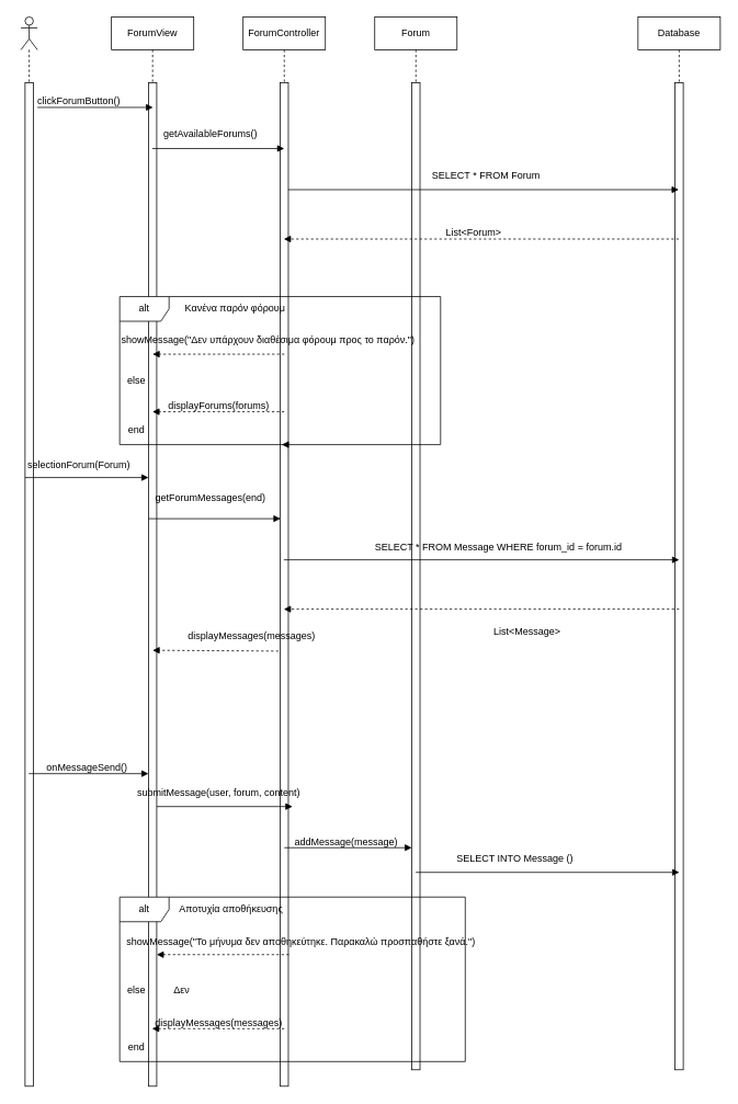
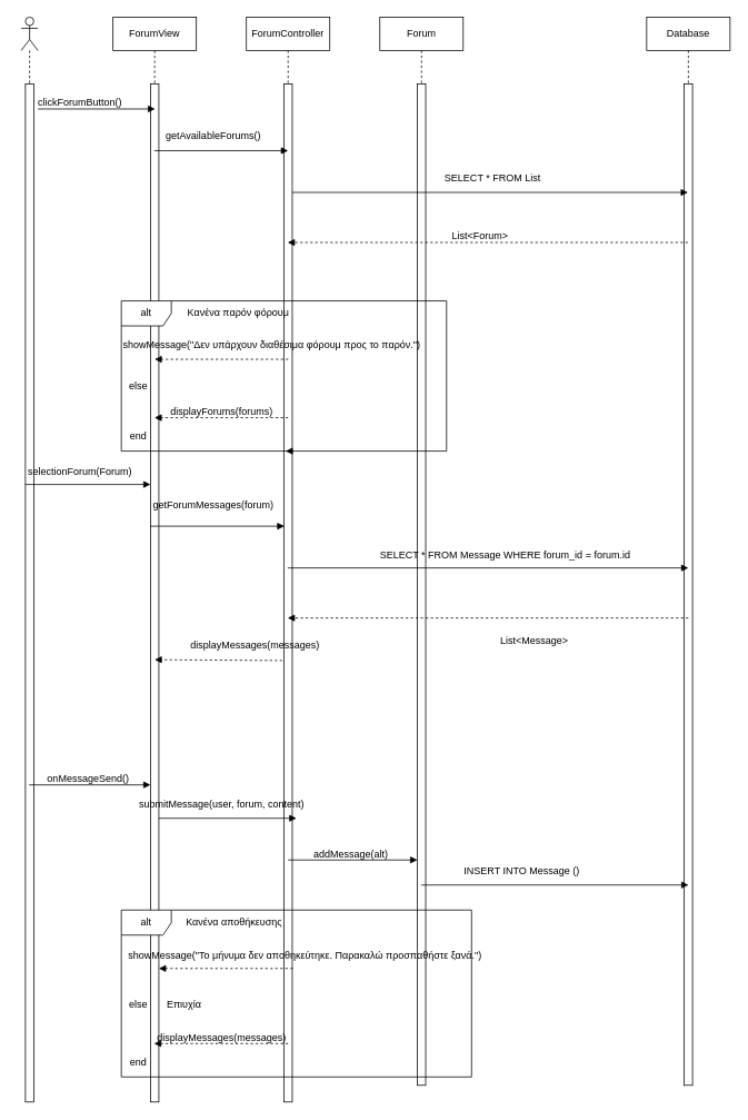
  <mxCell id="0" />
  <mxCell id="1" parent="0" />
  <mxCell id="2" value="" style="shape=umlLifeline;perimeter=lifelinePerimeter;whiteSpace=wrap;html=1;container=1;dropTarget=0;collapsible=0;recursiveResize=0;outlineConnect=0;portConstraint=eastwest;newEdgeStyle={&quot;curved&quot;:0,&quot;rounded&quot;:0};participant=umlActor;" vertex="1" parent="1"><mxGeometry x="25" y="20" width="20" height="1300" as="geometry" /></mxCell>
  <mxCell id="3" value="" style="html=1;points=[[0,0,0,0,5],[0,1,0,0,-5],[1,0,0,0,5],[1,1,0,0,-5]];perimeter=orthogonalPerimeter;outlineConnect=0;targetShapes=umlLifeline;portConstraint=eastwest;newEdgeStyle={&quot;curved&quot;:0,&quot;rounded&quot;:0};" vertex="1" parent="2"><mxGeometry x="5" y="80" width="10" height="1220" as="geometry" /></mxCell>
  <mxCell id="4" value="ForumView" style="shape=umlLifeline;perimeter=lifelinePerimeter;whiteSpace=wrap;html=1;container=1;dropTarget=0;collapsible=0;recursiveResize=0;outlineConnect=0;portConstraint=eastwest;newEdgeStyle={&quot;curved&quot;:0,&quot;rounded&quot;:0};" vertex="1" parent="1"><mxGeometry x="135" y="20" width="100" height="1300" as="geometry" /></mxCell>
  <mxCell id="5" value="" style="html=1;points=[[0,0,0,0,5],[0,1,0,0,-5],[1,0,0,0,5],[1,1,0,0,-5]];perimeter=orthogonalPerimeter;outlineConnect=0;targetShapes=umlLifeline;portConstraint=eastwest;newEdgeStyle={&quot;curved&quot;:0,&quot;rounded&quot;:0};" vertex="1" parent="4"><mxGeometry x="45" y="80" width="10" height="1220" as="geometry" /></mxCell>
  <mxCell id="6" value="ForumController" style="shape=umlLifeline;perimeter=lifelinePerimeter;whiteSpace=wrap;html=1;container=1;dropTarget=0;collapsible=0;recursiveResize=0;outlineConnect=0;portConstraint=eastwest;newEdgeStyle={&quot;curved&quot;:0,&quot;rounded&quot;:0};" vertex="1" parent="1"><mxGeometry x="295" y="20" width="100" height="1300" as="geometry" /></mxCell>
  <mxCell id="7" value="" style="html=1;points=[[0,0,0,0,5],[0,1,0,0,-5],[1,0,0,0,5],[1,1,0,0,-5]];perimeter=orthogonalPerimeter;outlineConnect=0;targetShapes=umlLifeline;portConstraint=eastwest;newEdgeStyle={&quot;curved&quot;:0,&quot;rounded&quot;:0};" vertex="1" parent="6"><mxGeometry x="45" y="80" width="10" height="1220" as="geometry" /></mxCell>
  <mxCell id="8" value="Forum" style="shape=umlLifeline;perimeter=lifelinePerimeter;whiteSpace=wrap;html=1;container=1;dropTarget=0;collapsible=0;recursiveResize=0;outlineConnect=0;portConstraint=eastwest;newEdgeStyle={&quot;curved&quot;:0,&quot;rounded&quot;:0};" vertex="1" parent="1"><mxGeometry x="455" y="20" width="100" height="1280" as="geometry" /></mxCell>
  <mxCell id="9" value="" style="html=1;points=[[0,0,0,0,5],[0,1,0,0,-5],[1,0,0,0,5],[1,1,0,0,-5]];perimeter=orthogonalPerimeter;outlineConnect=0;targetShapes=umlLifeline;portConstraint=eastwest;newEdgeStyle={&quot;curved&quot;:0,&quot;rounded&quot;:0};" vertex="1" parent="8"><mxGeometry x="45" y="80" width="10" height="1200" as="geometry" /></mxCell>
  <mxCell id="10" value="Database" style="shape=umlLifeline;perimeter=lifelinePerimeter;whiteSpace=wrap;html=1;container=1;dropTarget=0;collapsible=0;recursiveResize=0;outlineConnect=0;portConstraint=eastwest;newEdgeStyle={&quot;curved&quot;:0,&quot;rounded&quot;:0};" vertex="1" parent="1"><mxGeometry x="775" y="20" width="100" height="1280" as="geometry" /></mxCell>
  <mxCell id="11" value="" style="html=1;points=[[0,0,0,0,5],[0,1,0,0,-5],[1,0,0,0,5],[1,1,0,0,-5]];perimeter=orthogonalPerimeter;outlineConnect=0;targetShapes=umlLifeline;portConstraint=eastwest;newEdgeStyle={&quot;curved&quot;:0,&quot;rounded&quot;:0};" vertex="1" parent="10"><mxGeometry x="45" y="80" width="10" height="1200" as="geometry" /></mxCell>
  <mxCell id="12" value="" style="html=1;verticalAlign=bottom;labelBackgroundColor=none;endArrow=block;endFill=1;rounded=0;" edge="1" parent="1"><mxGeometry width="160" relative="1" as="geometry"><mxPoint x="45" y="130" as="sourcePoint" /><mxPoint x="185.5" y="130" as="targetPoint" /></mxGeometry></mxCell>
  <mxCell id="13" value="clickForumButton()" style="text;html=1;align=center;verticalAlign=middle;resizable=0;points=[];autosize=1;strokeColor=none;fillColor=none;" vertex="1" parent="1"><mxGeometry x="35" y="108" width="120" height="30" as="geometry" /></mxCell>
  <mxCell id="14" value="" style="html=1;verticalAlign=bottom;labelBackgroundColor=none;endArrow=block;endFill=1;rounded=0;" edge="1" parent="1"><mxGeometry width="160" relative="1" as="geometry"><mxPoint x="184.5" y="180" as="sourcePoint" /><mxPoint x="345" y="180" as="targetPoint" /></mxGeometry></mxCell>
  <mxCell id="15" value="getAvailableForums()" style="text;html=1;align=center;verticalAlign=middle;resizable=0;points=[];autosize=1;strokeColor=none;fillColor=none;" vertex="1" parent="1"><mxGeometry x="185" y="148" width="140" height="30" as="geometry" /></mxCell>
  <mxCell id="16" value="" style="html=1;verticalAlign=bottom;labelBackgroundColor=none;endArrow=block;endFill=1;rounded=0;" edge="1" parent="1"><mxGeometry width="160" relative="1" as="geometry"><mxPoint x="350" y="230" as="sourcePoint" /><mxPoint x="824.5" y="230" as="targetPoint" /></mxGeometry></mxCell>
- <mxCell id="17" value="SELECT * FROM Forum" style="text;html=1;align=center;verticalAlign=middle;resizable=0;points=[];autosize=1;strokeColor=none;fillColor=none;" vertex="1" parent="1"><mxGeometry x="515" y="198" width="150" height="30" as="geometry" /></mxCell>
+ <mxCell id="17" value="SELECT * FROM List" style="text;html=1;align=center;verticalAlign=middle;resizable=0;points=[];autosize=1;strokeColor=none;fillColor=none;" vertex="1" parent="1"><mxGeometry x="515" y="198" width="150" height="30" as="geometry" /></mxCell>
  <mxCell id="18" value="" style="html=1;verticalAlign=bottom;labelBackgroundColor=none;endArrow=block;endFill=1;dashed=1;rounded=0;" edge="1" parent="1"><mxGeometry width="160" relative="1" as="geometry"><mxPoint x="824.5" y="290" as="sourcePoint" /><mxPoint x="344.5" y="290" as="targetPoint" /></mxGeometry></mxCell>
  <mxCell id="19" value="List&amp;lt;Forum&amp;gt;" style="text;html=1;align=center;verticalAlign=middle;resizable=0;points=[];autosize=1;strokeColor=none;fillColor=none;" vertex="1" parent="1"><mxGeometry x="530" y="268" width="90" height="30" as="geometry" /></mxCell>
  <mxCell id="20" value="" style="html=1;verticalAlign=bottom;labelBackgroundColor=none;endArrow=block;endFill=1;rounded=0;" edge="1" parent="1"><mxGeometry width="160" relative="1" as="geometry"><mxPoint x="30" y="580" as="sourcePoint" /><mxPoint x="180" y="580" as="targetPoint" /></mxGeometry></mxCell>
  <mxCell id="21" value="selectionForum(Forum)" style="text;html=1;align=center;verticalAlign=middle;resizable=0;points=[];autosize=1;strokeColor=none;fillColor=none;" vertex="1" parent="1"><mxGeometry x="20" y="550" width="150" height="30" as="geometry" /></mxCell>
  <mxCell id="22" value="" style="html=1;verticalAlign=bottom;labelBackgroundColor=none;endArrow=block;endFill=1;rounded=0;" edge="1" parent="1"><mxGeometry width="160" relative="1" as="geometry"><mxPoint x="180" y="630" as="sourcePoint" /><mxPoint x="340.5" y="630" as="targetPoint" /></mxGeometry></mxCell>
- <mxCell id="23" value="getForumMessages(end)" style="text;html=1;align=center;verticalAlign=middle;resizable=0;points=[];autosize=1;strokeColor=none;fillColor=none;" vertex="1" parent="1"><mxGeometry x="170" y="590" width="170" height="30" as="geometry" /></mxCell>
+ <mxCell id="23" value="getForumMessages(forum)" style="text;html=1;align=center;verticalAlign=middle;resizable=0;points=[];autosize=1;strokeColor=none;fillColor=none;" vertex="1" parent="1"><mxGeometry x="170" y="590" width="170" height="30" as="geometry" /></mxCell>
  <mxCell id="24" value="" style="html=1;verticalAlign=bottom;labelBackgroundColor=none;endArrow=block;endFill=1;rounded=0;" edge="1" parent="1" source="6"><mxGeometry width="160" relative="1" as="geometry"><mxPoint x="505" y="680" as="sourcePoint" /><mxPoint x="825" y="680" as="targetPoint" /></mxGeometry></mxCell>
  <mxCell id="25" value="SELECT * FROM Message WHERE forum_id = forum.id" style="text;html=1;align=center;verticalAlign=middle;resizable=0;points=[];autosize=1;strokeColor=none;fillColor=none;" vertex="1" parent="1"><mxGeometry x="445" y="650" width="320" height="30" as="geometry" /></mxCell>
  <mxCell id="26" value="" style="html=1;verticalAlign=bottom;labelBackgroundColor=none;endArrow=block;endFill=1;dashed=1;rounded=0;" edge="1" parent="1" target="6"><mxGeometry width="160" relative="1" as="geometry"><mxPoint x="825" y="740" as="sourcePoint" /><mxPoint x="510.5" y="740" as="targetPoint" /></mxGeometry></mxCell>
  <mxCell id="27" value="List&amp;lt;Message&amp;gt;" style="text;html=1;align=center;verticalAlign=middle;resizable=0;points=[];autosize=1;strokeColor=none;fillColor=none;" vertex="1" parent="1"><mxGeometry x="590" y="753" width="100" height="30" as="geometry" /></mxCell>
  <mxCell id="28" value="" style="html=1;verticalAlign=bottom;labelBackgroundColor=none;endArrow=block;endFill=1;dashed=1;rounded=0;exitX=0.683;exitY=1.1;exitDx=0;exitDy=0;exitPerimeter=0;" edge="1" parent="1" source="29"><mxGeometry width="160" relative="1" as="geometry"><mxPoint x="505" y="790" as="sourcePoint" /><mxPoint x="185" y="790" as="targetPoint" /></mxGeometry></mxCell>
  <mxCell id="29" value="displayMessages(messages)" style="text;html=1;align=center;verticalAlign=middle;resizable=0;points=[];autosize=1;strokeColor=none;fillColor=none;" vertex="1" parent="1"><mxGeometry x="215" y="758" width="180" height="30" as="geometry" /></mxCell>
  <mxCell id="30" value="" style="html=1;verticalAlign=bottom;labelBackgroundColor=none;endArrow=block;endFill=1;rounded=0;" edge="1" parent="1" source="2" target="5"><mxGeometry width="160" relative="1" as="geometry"><mxPoint x="365" y="930" as="sourcePoint" /><mxPoint x="175" y="930" as="targetPoint" /><Array as="points"><mxPoint x="115" y="940" /></Array></mxGeometry></mxCell>
  <mxCell id="31" value="onMessageSend()" style="text;html=1;align=center;verticalAlign=middle;resizable=0;points=[];autosize=1;strokeColor=none;fillColor=none;" vertex="1" parent="1"><mxGeometry x="45" y="918" width="120" height="30" as="geometry" /></mxCell>
  <mxCell id="32" value="" style="html=1;verticalAlign=bottom;labelBackgroundColor=none;endArrow=block;endFill=1;rounded=0;" edge="1" parent="1" source="5"><mxGeometry width="160" relative="1" as="geometry"><mxPoint x="195" y="980" as="sourcePoint" /><mxPoint x="355" y="980" as="targetPoint" /></mxGeometry></mxCell>
  <mxCell id="33" value="submitMessage(user, forum, content)" style="text;html=1;align=center;verticalAlign=middle;resizable=0;points=[];autosize=1;strokeColor=none;fillColor=none;" vertex="1" parent="1"><mxGeometry x="155" y="948" width="220" height="30" as="geometry" /></mxCell>
  <mxCell id="34" value="" style="html=1;verticalAlign=bottom;labelBackgroundColor=none;endArrow=block;endFill=1;rounded=0;" edge="1" parent="1"><mxGeometry width="160" relative="1" as="geometry"><mxPoint x="345" y="1030" as="sourcePoint" /><mxPoint x="500" y="1030" as="targetPoint" /></mxGeometry></mxCell>
- <mxCell id="35" value="addMessage(message)" style="text;html=1;align=center;verticalAlign=middle;resizable=0;points=[];autosize=1;strokeColor=none;fillColor=none;" vertex="1" parent="1"><mxGeometry x="345" y="1008" width="150" height="30" as="geometry" /></mxCell>
+ <mxCell id="35" value="addMessage(alt)" style="text;html=1;align=center;verticalAlign=middle;resizable=0;points=[];autosize=1;strokeColor=none;fillColor=none;" vertex="1" parent="1"><mxGeometry x="345" y="1008" width="150" height="30" as="geometry" /></mxCell>
  <mxCell id="36" value="" style="html=1;verticalAlign=bottom;labelBackgroundColor=none;endArrow=block;endFill=1;rounded=0;" edge="1" parent="1"><mxGeometry width="160" relative="1" as="geometry"><mxPoint x="504.837" y="1060" as="sourcePoint" /><mxPoint x="825.17" y="1060" as="targetPoint" /></mxGeometry></mxCell>
- <mxCell id="37" value="SELECT INTO Message ()" style="text;html=1;align=center;verticalAlign=middle;resizable=0;points=[];autosize=1;strokeColor=none;fillColor=none;" vertex="1" parent="1"><mxGeometry x="545" y="1028" width="160" height="30" as="geometry" /></mxCell>
+ <mxCell id="37" value="INSERT INTO Message ()" style="text;html=1;align=center;verticalAlign=middle;resizable=0;points=[];autosize=1;strokeColor=none;fillColor=none;" vertex="1" parent="1"><mxGeometry x="545" y="1028" width="160" height="30" as="geometry" /></mxCell>
  <mxCell id="38" value="alt" style="shape=umlFrame;whiteSpace=wrap;html=1;pointerEvents=0;" vertex="1" parent="1"><mxGeometry x="145" y="1090" width="420" height="200" as="geometry" /></mxCell>
  <mxCell id="39" value="alt" style="shape=umlFrame;whiteSpace=wrap;html=1;pointerEvents=0;" vertex="1" parent="1"><mxGeometry x="145" y="360" width="390" height="180" as="geometry" /></mxCell>
  <mxCell id="40" value="Κανένα παρόν φόρουμ" style="text;html=1;align=center;verticalAlign=middle;resizable=0;points=[];autosize=1;strokeColor=none;fillColor=none;" vertex="1" parent="1"><mxGeometry x="205" y="360" width="160" height="30" as="geometry" /></mxCell>
  <mxCell id="41" value="" style="html=1;verticalAlign=bottom;labelBackgroundColor=none;endArrow=block;endFill=1;dashed=1;rounded=0;" edge="1" parent="1"><mxGeometry width="160" relative="1" as="geometry"><mxPoint x="345.18" y="430" as="sourcePoint" /><mxPoint x="185.004" y="430" as="targetPoint" /></mxGeometry></mxCell>
  <mxCell id="42" value="showMessage(&quot;Δεν υπάρχουν διαθέσιμα φόρουμ προς το παρόν.&quot;)" style="text;html=1;align=center;verticalAlign=middle;resizable=0;points=[];autosize=1;strokeColor=none;fillColor=none;" vertex="1" parent="1"><mxGeometry x="135" y="398" width="380" height="30" as="geometry" /></mxCell>
  <mxCell id="43" value="else" style="text;html=1;align=center;verticalAlign=middle;resizable=0;points=[];autosize=1;strokeColor=none;fillColor=none;" vertex="1" parent="1"><mxGeometry x="140" y="448" width="50" height="30" as="geometry" /></mxCell>
  <mxCell id="44" value="" style="html=1;verticalAlign=bottom;labelBackgroundColor=none;endArrow=block;endFill=1;dashed=1;rounded=0;" edge="1" parent="1" source="6" target="39"><mxGeometry width="160" relative="1" as="geometry"><mxPoint x="255" y="450" as="sourcePoint" /><mxPoint x="415" y="450" as="targetPoint" /></mxGeometry></mxCell>
  <mxCell id="45" value="" style="html=1;verticalAlign=bottom;labelBackgroundColor=none;endArrow=block;endFill=1;dashed=1;rounded=0;" edge="1" parent="1"><mxGeometry width="160" relative="1" as="geometry"><mxPoint x="345" y="500" as="sourcePoint" /><mxPoint x="184.824" y="500" as="targetPoint" /></mxGeometry></mxCell>
  <mxCell id="46" value="displayForums(forums)" style="text;html=1;align=center;verticalAlign=middle;resizable=0;points=[];autosize=1;strokeColor=none;fillColor=none;" vertex="1" parent="1"><mxGeometry x="190" y="478" width="150" height="30" as="geometry" /></mxCell>
  <mxCell id="47" value="end" style="text;html=1;align=center;verticalAlign=middle;resizable=0;points=[];autosize=1;strokeColor=none;fillColor=none;" vertex="1" parent="1"><mxGeometry x="145" y="508" width="40" height="30" as="geometry" /></mxCell>
- <mxCell id="48" value="Αποτυχία αποθήκευσης" style="text;html=1;align=center;verticalAlign=middle;resizable=0;points=[];autosize=1;strokeColor=none;fillColor=none;" vertex="1" parent="1"><mxGeometry x="205" y="1090" width="150" height="30" as="geometry" /></mxCell>
+ <mxCell id="48" value="Κανένα αποθήκευσης" style="text;html=1;align=center;verticalAlign=middle;resizable=0;points=[];autosize=1;strokeColor=none;fillColor=none;" vertex="1" parent="1"><mxGeometry x="205" y="1090" width="150" height="30" as="geometry" /></mxCell>
  <mxCell id="49" value="" style="html=1;verticalAlign=bottom;labelBackgroundColor=none;endArrow=block;endFill=1;dashed=1;rounded=0;" edge="1" parent="1"><mxGeometry width="160" relative="1" as="geometry"><mxPoint x="350.61" y="1160" as="sourcePoint" /><mxPoint x="189.999" y="1160" as="targetPoint" /></mxGeometry></mxCell>
  <mxCell id="50" value="showMessage(&quot;Το μήνυμα δεν αποθηκεύτηκε. Παρακαλώ προσπαθήστε ξανά.&quot;)" style="text;html=1;align=center;verticalAlign=middle;resizable=0;points=[];autosize=1;strokeColor=none;fillColor=none;" vertex="1" parent="1"><mxGeometry x="140" y="1130" width="450" height="30" as="geometry" /></mxCell>
  <mxCell id="51" value="else" style="text;html=1;align=center;verticalAlign=middle;resizable=0;points=[];autosize=1;strokeColor=none;fillColor=none;" vertex="1" parent="1"><mxGeometry x="140" y="1188" width="50" height="30" as="geometry" /></mxCell>
- <mxCell id="52" value="Δεν" style="text;html=1;align=center;verticalAlign=middle;resizable=0;points=[];autosize=1;strokeColor=none;fillColor=none;" vertex="1" parent="1"><mxGeometry x="190" y="1188" width="60" height="30" as="geometry" /></mxCell>
+ <mxCell id="52" value="Επιυχία" style="text;html=1;align=center;verticalAlign=middle;resizable=0;points=[];autosize=1;strokeColor=none;fillColor=none;" vertex="1" parent="1"><mxGeometry x="190" y="1188" width="60" height="30" as="geometry" /></mxCell>
  <mxCell id="53" value="" style="html=1;verticalAlign=bottom;labelBackgroundColor=none;endArrow=block;endFill=1;dashed=1;rounded=0;" edge="1" parent="1"><mxGeometry width="160" relative="1" as="geometry"><mxPoint x="345" y="1250" as="sourcePoint" /><mxPoint x="184.389" y="1250" as="targetPoint" /></mxGeometry></mxCell>
  <mxCell id="54" value="displayMessages(messages)" style="text;html=1;align=center;verticalAlign=middle;resizable=0;points=[];autosize=1;strokeColor=none;fillColor=none;" vertex="1" parent="1"><mxGeometry x="175" y="1228" width="180" height="30" as="geometry" /></mxCell>
  <mxCell id="55" value="end" style="text;html=1;align=center;verticalAlign=middle;resizable=0;points=[];autosize=1;strokeColor=none;fillColor=none;" vertex="1" parent="1"><mxGeometry x="145" y="1258" width="40" height="30" as="geometry" /></mxCell>
